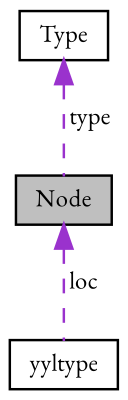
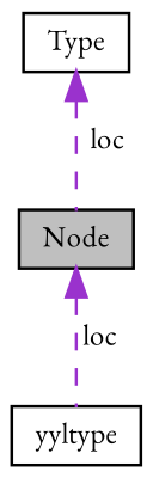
  digraph {
    fontname="EB Garamond"
    node [color=black fillcolor=white fontname="EB Garamond" fontsize=10 shape=record style=filled]
    edge [color=darkorchid3 dir=back fontname="EB Garamond" fontsize=10 labelfontname=Helvetica labelfontsize=10 style=dashed]
    n1 [fillcolor=grey75 fontcolor=black height=0.2 label="Node" width=0.4]
    n2 [height=0.2 label=yyltype width=0.4]
    n3 [height=0.2 label=Type width=0.4]
    n1 -> n2 [label=" loc"]
-   n3 -> n1 [label=" type"]
+   n3 -> n1 [label=" loc"]
  }
